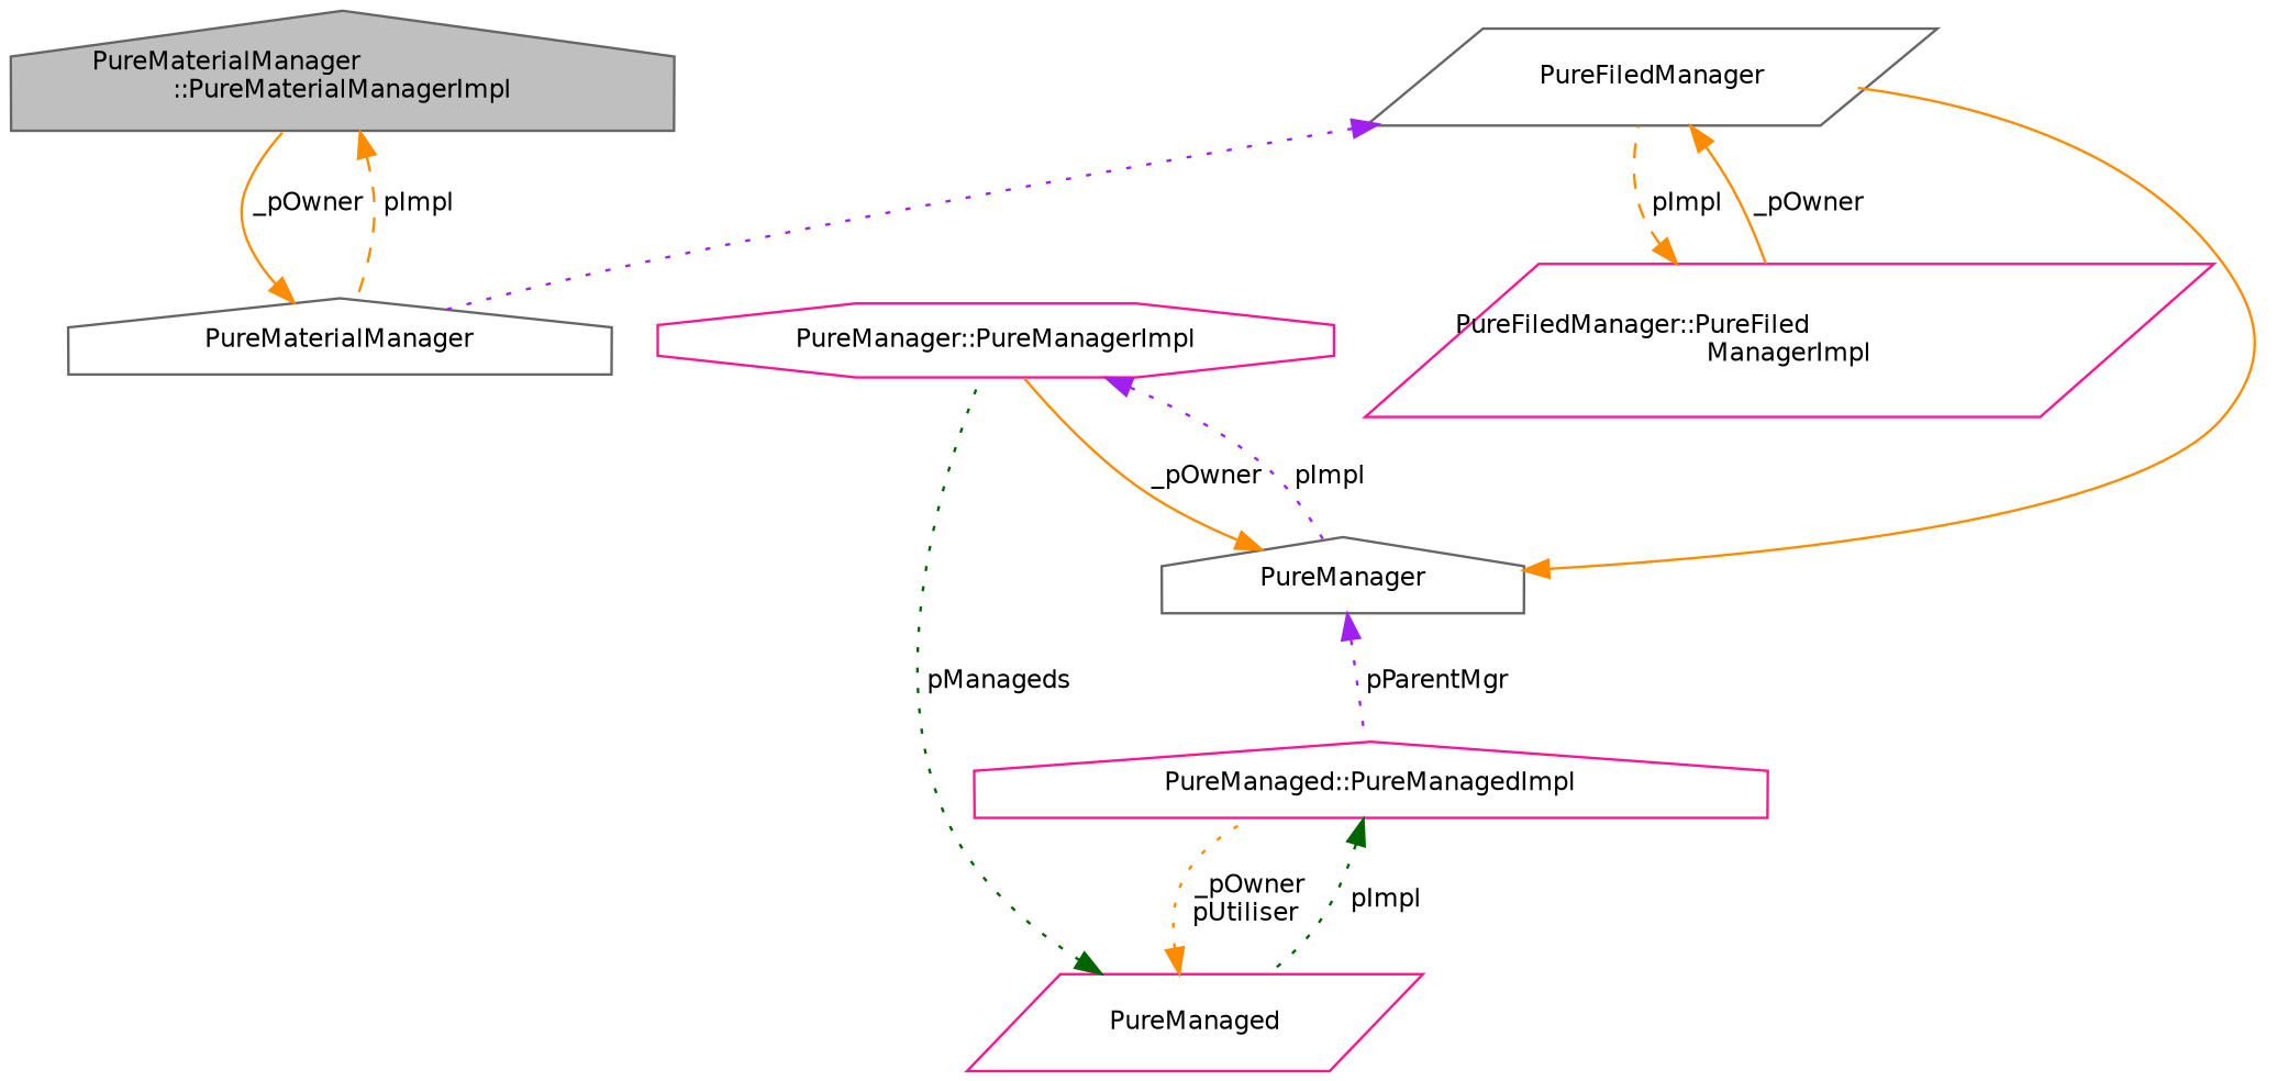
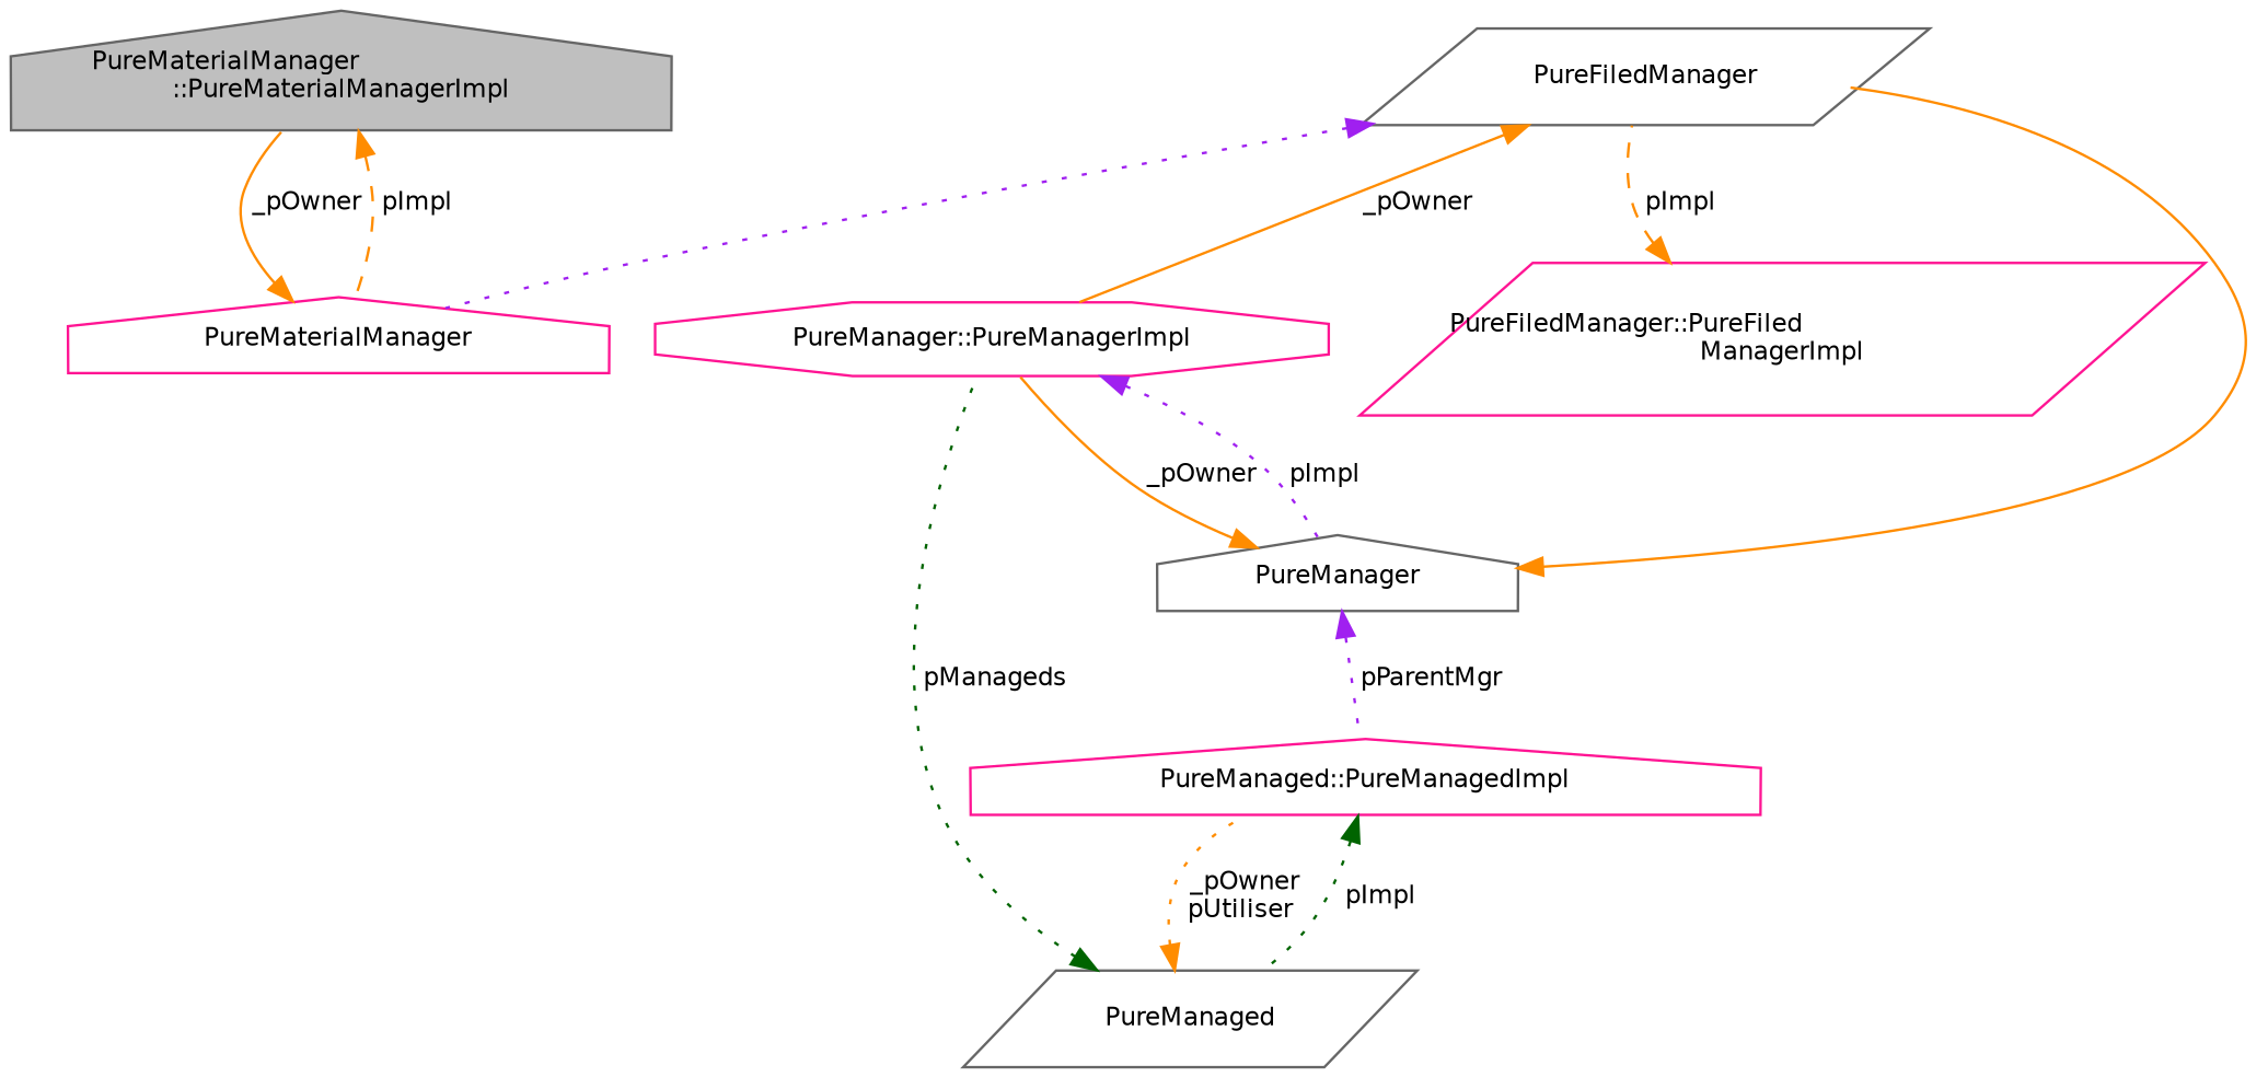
  digraph {
    node [color=deeppink fillcolor=white fontname=Helvetica fontsize=10 shape=house style=filled]
    edge [color=darkorange dir=back fontname=Helvetica fontsize=10 labelfontname=Helvetica labelfontsize=10 style=dotted]
    n1 [color=gray40 fillcolor=grey75 fontcolor=black height=0.2 label="PureMaterialManager\l::PureMaterialManagerImpl" width=0.4]
-   n2 [color=gray40 height=0.2 label=PureMaterialManager width=0.4]
+   n2 [height=0.2 label=PureMaterialManager width=0.4]
    n3 [color=gray40 height=0.2 label=PureFiledManager shape=parallelogram width=0.4]
    n4 [height=0.2 label="PureFiledManager::PureFiled\lManagerImpl" shape=parallelogram width=0.4]
    n5 [color=gray40 height=0.2 label=PureManager width=0.4]
    n6 [height=0.2 label="PureManager::PureManagerImpl" shape=octagon width=0.4]
    n7 [height=0.2 label="PureManaged::PureManagedImpl" width=0.4]
-   n8 [height=0.2 label=PureManaged shape=parallelogram width=0.4]
+   n8 [color=gray40 height=0.2 label=PureManaged shape=parallelogram width=0.4]
    n1 -> n2 [label=" pImpl" style=dashed]
    n2 -> n1 [label=" _pOwner" style=solid]
    n3 -> n2 [color=purple]
-   n3 -> n4 [label=" _pOwner" style=solid]
+   n3 -> n6 [label=" _pOwner" style=solid]
    n4 -> n3 [label=" pImpl" style=dashed]
    n5 -> n3 [style=solid]
    n5 -> n6 [label=" _pOwner" style=solid]
    n5 -> n7 [color=purple label=" pParentMgr"]
    n6 -> n5 [color=purple label=" pImpl"]
    n7 -> n8 [color=darkgreen label=" pImpl"]
    n8 -> n6 [color=darkgreen label=" pManageds"]
    n8 -> n7 [label=" _pOwner\npUtiliser"]
  }
